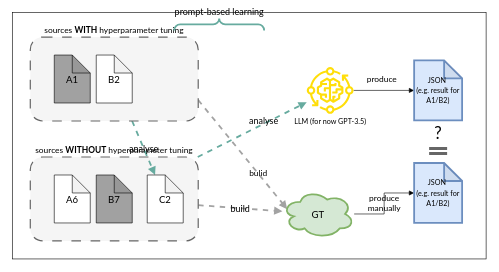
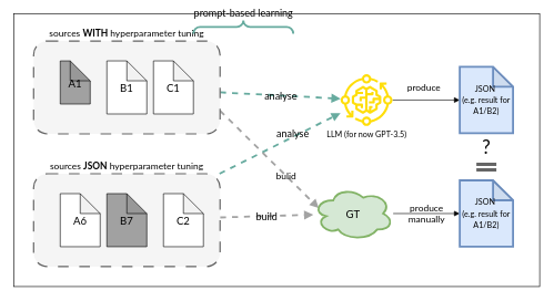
  <mxCell id="0" />
  <mxCell id="1" parent="0" />
  <mxCell id="2" value="" style="rounded=0;whiteSpace=wrap;html=1;labelBackgroundColor=none;fontColor=default;" vertex="1" parent="1"><mxGeometry x="20" y="20" width="790" height="411" as="geometry" /></mxCell>
  <mxCell id="3" value="build" style="edgeStyle=none;rounded=0;orthogonalLoop=1;jettySize=auto;html=1;dashed=1;strokeColor=#A3A3A3;strokeWidth=3;fontFamily=Lato;fontSize=15;endArrow=block;endFill=1;labelBackgroundColor=none;" parent="1" source="5" target="10" edge="1"><mxGeometry relative="1" as="geometry" /></mxCell>
  <mxCell id="4" value="analyse" style="edgeStyle=none;rounded=0;orthogonalLoop=1;jettySize=auto;html=1;dashed=1;strokeColor=#67AB9F;strokeWidth=3;fontFamily=Lato;fontSize=15;endArrow=block;endFill=1;labelBackgroundColor=none;" parent="1" source="5" target="12" edge="1"><mxGeometry x="0.226" y="5" relative="1" as="geometry"><mxPoint as="offset" /></mxGeometry></mxCell>
- <mxCell id="5" value="&lt;span style=&quot;font-family: Lato; font-size: 14px; font-style: normal; font-variant-ligatures: normal; font-variant-caps: normal; font-weight: 400; letter-spacing: normal; orphans: 2; text-align: center; text-indent: 0px; text-transform: none; widows: 2; word-spacing: 0px; -webkit-text-stroke-width: 0px; text-decoration-thickness: initial; text-decoration-style: initial; text-decoration-color: initial; float: none; display: inline !important;&quot;&gt;sources &lt;/span&gt;&lt;span style=&quot;font-family: Lato; font-size: 14px; font-style: normal; font-variant-ligatures: normal; font-variant-caps: normal; letter-spacing: normal; orphans: 2; text-align: center; text-indent: 0px; text-transform: none; widows: 2; word-spacing: 0px; -webkit-text-stroke-width: 0px; text-decoration-thickness: initial; text-decoration-style: initial; text-decoration-color: initial; float: none; display: inline !important;&quot;&gt;&lt;b style=&quot;font-size: 14px;&quot;&gt;WITHOUT&lt;/b&gt;&lt;/span&gt;&lt;span style=&quot;font-family: Lato; font-size: 14px; font-style: normal; font-variant-ligatures: normal; font-variant-caps: normal; font-weight: 400; letter-spacing: normal; orphans: 2; text-align: center; text-indent: 0px; text-transform: none; widows: 2; word-spacing: 0px; -webkit-text-stroke-width: 0px; text-decoration-thickness: initial; text-decoration-style: initial; text-decoration-color: initial; float: none; display: inline !important;&quot;&gt; hyperparameter tuning&lt;/span&gt;" style="rounded=1;whiteSpace=wrap;html=1;fontFamily=Lato;fontSize=14;fillColor=#f5f5f5;fontColor=default;strokeColor=#666666;dashed=1;dashPattern=8 8;strokeWidth=2;labelPosition=center;verticalLabelPosition=top;align=center;verticalAlign=bottom;" parent="1" vertex="1"><mxGeometry x="50" y="261" width="280" height="140" as="geometry" /></mxCell>
+ <mxCell id="5" value="&lt;span style=&quot;font-family: Lato; font-size: 14px; font-style: normal; font-variant-ligatures: normal; font-variant-caps: normal; font-weight: 400; letter-spacing: normal; orphans: 2; text-align: center; text-indent: 0px; text-transform: none; widows: 2; word-spacing: 0px; -webkit-text-stroke-width: 0px; text-decoration-thickness: initial; text-decoration-style: initial; text-decoration-color: initial; float: none; display: inline !important;&quot;&gt;sources &lt;/span&gt;&lt;span style=&quot;font-family: Lato; font-size: 14px; font-style: normal; font-variant-ligatures: normal; font-variant-caps: normal; letter-spacing: normal; orphans: 2; text-align: center; text-indent: 0px; text-transform: none; widows: 2; word-spacing: 0px; -webkit-text-stroke-width: 0px; text-decoration-thickness: initial; text-decoration-style: initial; text-decoration-color: initial; float: none; display: inline !important;&quot;&gt;&lt;b style=&quot;font-size: 14px;&quot;&gt;JSON&lt;/b&gt;&lt;/span&gt;&lt;span style=&quot;font-family: Lato; font-size: 14px; font-style: normal; font-variant-ligatures: normal; font-variant-caps: normal; font-weight: 400; letter-spacing: normal; orphans: 2; text-align: center; text-indent: 0px; text-transform: none; widows: 2; word-spacing: 0px; -webkit-text-stroke-width: 0px; text-decoration-thickness: initial; text-decoration-style: initial; text-decoration-color: initial; float: none; display: inline !important;&quot;&gt; hyperparameter tuning&lt;/span&gt;" style="rounded=1;whiteSpace=wrap;html=1;fontFamily=Lato;fontSize=14;fillColor=#f5f5f5;fontColor=default;strokeColor=#666666;dashed=1;dashPattern=8 8;strokeWidth=2;labelPosition=center;verticalLabelPosition=top;align=center;verticalAlign=bottom;" parent="1" vertex="1"><mxGeometry x="50" y="261" width="280" height="140" as="geometry" /></mxCell>
  <mxCell id="6" value="bulid" style="rounded=0;orthogonalLoop=1;jettySize=auto;html=1;entryX=0.07;entryY=0.4;entryDx=0;entryDy=0;entryPerimeter=0;fontFamily=Lato;fontSize=14;endArrow=block;endFill=1;exitX=1;exitY=0.75;exitDx=0;exitDy=0;strokeColor=#A3A3A3;strokeWidth=3;dashed=1;labelBackgroundColor=none;" parent="1" source="8" target="10" edge="1"><mxGeometry x="0.344" relative="1" as="geometry"><mxPoint as="offset" /></mxGeometry></mxCell>
- <mxCell id="7" value="analyse" style="edgeStyle=none;rounded=0;orthogonalLoop=1;jettySize=auto;html=1;dashed=1;strokeColor=#67AB9F;strokeWidth=3;fontFamily=Lato;fontSize=15;endArrow=block;endFill=1;labelBackgroundColor=none;" parent="1" source="8" target="18" edge="1"><mxGeometry relative="1" as="geometry" /></mxCell>
+ <mxCell id="7" value="analyse" style="edgeStyle=none;rounded=0;orthogonalLoop=1;jettySize=auto;html=1;dashed=1;strokeColor=#67AB9F;strokeWidth=3;fontFamily=Lato;fontSize=15;endArrow=block;endFill=1;labelBackgroundColor=none;" parent="1" source="8" target="12" edge="1"><mxGeometry relative="1" as="geometry" /></mxCell>
  <mxCell id="8" value="sources &lt;b&gt;WITH &lt;/b&gt;hyperparameter tuning" style="rounded=1;whiteSpace=wrap;html=1;fontFamily=Lato;fontSize=14;fillColor=#f5f5f5;fontColor=default;strokeColor=#666666;dashed=1;dashPattern=8 8;strokeWidth=2;labelPosition=center;verticalLabelPosition=top;align=center;verticalAlign=bottom;" parent="1" vertex="1"><mxGeometry x="50" y="61" width="280" height="140" as="geometry" /></mxCell>
  <mxCell id="9" value="produce &lt;br&gt;manually" style="edgeStyle=orthogonalEdgeStyle;rounded=0;orthogonalLoop=1;jettySize=auto;html=1;fontFamily=Lato;fontSize=14;endArrow=block;endFill=1;labelBackgroundColor=none;" parent="1" source="10" target="20" edge="1"><mxGeometry relative="1" as="geometry" /></mxCell>
- <mxCell id="10" value="GT" style="ellipse;shape=cloud;whiteSpace=wrap;html=1;fontFamily=Lato;fontSize=16;fillColor=#d5e8d4;strokeColor=#82b366;strokeWidth=3;" parent="1" vertex="1"><mxGeometry x="470" y="316" width="120" height="80" as="geometry" /></mxCell>
+ <mxCell id="10" value="GT" style="ellipse;shape=cloud;whiteSpace=wrap;html=1;fontFamily=Lato;fontSize=16;fillColor=#d5e8d4;strokeColor=#82b366;strokeWidth=3;" parent="1" vertex="1"><mxGeometry x="470" y="281" width="120" height="80" as="geometry" /></mxCell>
  <mxCell id="11" value="produce" style="edgeStyle=orthogonalEdgeStyle;rounded=0;orthogonalLoop=1;jettySize=auto;html=1;entryX=0;entryY=0.5;entryDx=0;entryDy=0;entryPerimeter=0;fontFamily=Lato;fontSize=14;endArrow=block;endFill=1;labelBackgroundColor=none;" parent="1" source="12" target="19" edge="1"><mxGeometry x="-0.071" y="19" relative="1" as="geometry"><mxPoint as="offset" /></mxGeometry></mxCell>
  <mxCell id="12" value="LLM (for now GPT-3.5)" style="sketch=0;outlineConnect=0;fillColor=#FFDE0A;strokeColor=#d6b656;dashed=0;verticalLabelPosition=bottom;verticalAlign=top;align=center;html=1;fontSize=12;fontStyle=0;aspect=fixed;pointerEvents=1;shape=mxgraph.aws4.iot_greengrass_component_machine_learning;fontFamily=Lato;" parent="1" vertex="1"><mxGeometry x="500" y="111" width="100" height="78" as="geometry" /></mxCell>
- <mxCell id="13" value="B2" style="shape=note;whiteSpace=wrap;html=1;backgroundOutline=1;darkOpacity=0.05;fontFamily=Lato;fontSize=16;" parent="1" vertex="1"><mxGeometry x="160" y="91" width="60" height="80" as="geometry" /></mxCell>
- <mxCell id="14" value="A1" style="shape=note;whiteSpace=wrap;html=1;backgroundOutline=1;darkOpacity=0.05;fontFamily=Lato;fontSize=16;fillColor=#A1A1A1;" parent="1" vertex="1"><mxGeometry x="90" y="91" width="60" height="80" as="geometry" /></mxCell>
+ <mxCell id="13" value="B1" style="shape=note;whiteSpace=wrap;html=1;backgroundOutline=1;darkOpacity=0.05;fontFamily=Lato;fontSize=16;" parent="1" vertex="1"><mxGeometry x="160" y="91" width="60" height="80" as="geometry" /></mxCell>
+ <mxCell id="14" value="A1" style="shape=note;whiteSpace=wrap;html=1;backgroundOutline=1;darkOpacity=0.05;fontFamily=Lato;fontSize=16;fillColor=#A1A1A1;" parent="1" vertex="1"><mxGeometry x="90" y="91" width="45" height="65" as="geometry" /></mxCell>
+ <mxCell id="15" value="C1" style="shape=note;whiteSpace=wrap;html=1;backgroundOutline=1;darkOpacity=0.05;fontFamily=Lato;fontSize=16;" parent="1" vertex="1"><mxGeometry x="230" y="91" width="60" height="80" as="geometry" /></mxCell>
  <mxCell id="16" value="B7" style="shape=note;whiteSpace=wrap;html=1;backgroundOutline=1;darkOpacity=0.05;fontFamily=Lato;fontSize=16;fillColor=#A1A1A1;" parent="1" vertex="1"><mxGeometry x="160" y="291" width="60" height="80" as="geometry" /></mxCell>
  <mxCell id="17" value="A6" style="shape=note;whiteSpace=wrap;html=1;backgroundOutline=1;darkOpacity=0.05;fontFamily=Lato;fontSize=16;" parent="1" vertex="1"><mxGeometry x="90" y="291" width="60" height="80" as="geometry" /></mxCell>
  <mxCell id="18" value="C2" style="shape=note;whiteSpace=wrap;html=1;backgroundOutline=1;darkOpacity=0.05;fontFamily=Lato;fontSize=16;" parent="1" vertex="1"><mxGeometry x="245" y="291" width="60" height="80" as="geometry" /></mxCell>
  <mxCell id="19" value="&lt;font style=&quot;font-size: 12px;&quot;&gt;JSON&amp;nbsp; &lt;br&gt;(e.g. result for A1/B2)&lt;/font&gt;" style="shape=note;whiteSpace=wrap;html=1;backgroundOutline=1;darkOpacity=0.05;strokeWidth=3;fontFamily=Lato;fontSize=14;fillColor=#dae8fc;strokeColor=#6c8ebf;" parent="1" vertex="1"><mxGeometry x="690" y="100" width="80" height="100" as="geometry" /></mxCell>
  <mxCell id="20" value="&lt;font style=&quot;font-size: 12px;&quot;&gt;JSON&amp;nbsp; &lt;br&gt;(e.g. result for A1/B2)&lt;/font&gt;" style="shape=note;whiteSpace=wrap;html=1;backgroundOutline=1;darkOpacity=0.05;strokeWidth=3;fontFamily=Lato;fontSize=14;fillColor=#dae8fc;strokeColor=#6c8ebf;" parent="1" vertex="1"><mxGeometry x="690" y="271" width="80" height="100" as="geometry" /></mxCell>
  <mxCell id="21" value="prompt-based learning" style="verticalLabelPosition=top;shadow=0;dashed=0;align=center;html=1;verticalAlign=bottom;strokeWidth=3;shape=mxgraph.mockup.markup.curlyBrace;strokeColor=#67AB9F;fontFamily=Lato;fontSize=15;fillColor=#67AB9F;labelPosition=center;" parent="1" vertex="1"><mxGeometry x="290" y="30" width="150" height="20" as="geometry" /></mxCell>
  <mxCell id="22" value="?" style="shape=link;html=1;rounded=0;strokeColor=#666666;strokeWidth=5;fontFamily=Lato;fontSize=28;endArrow=block;endFill=1;fillColor=#f5f5f5;labelBackgroundColor=none;" parent="1" edge="1"><mxGeometry y="30" width="100" relative="1" as="geometry"><mxPoint x="715" y="251" as="sourcePoint" /><mxPoint x="745" y="251" as="targetPoint" /><mxPoint as="offset" /></mxGeometry></mxCell>
